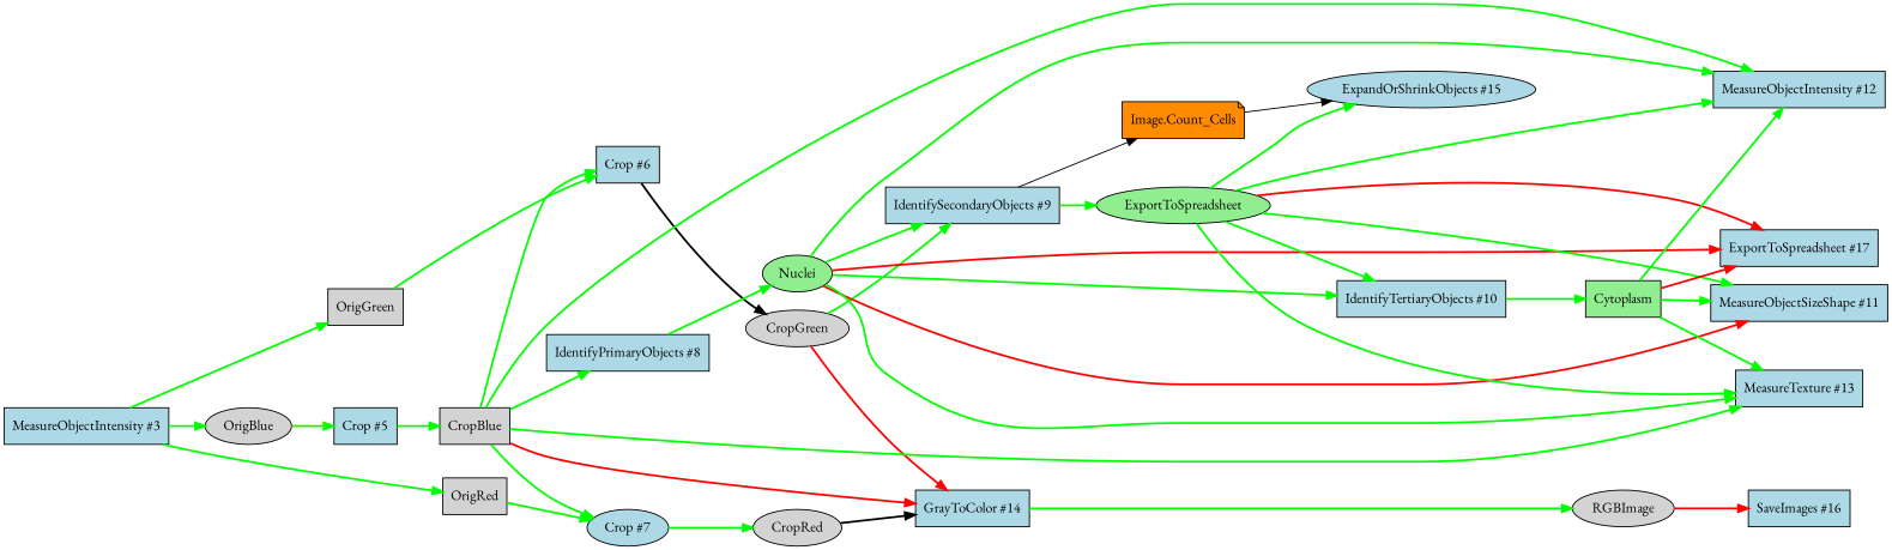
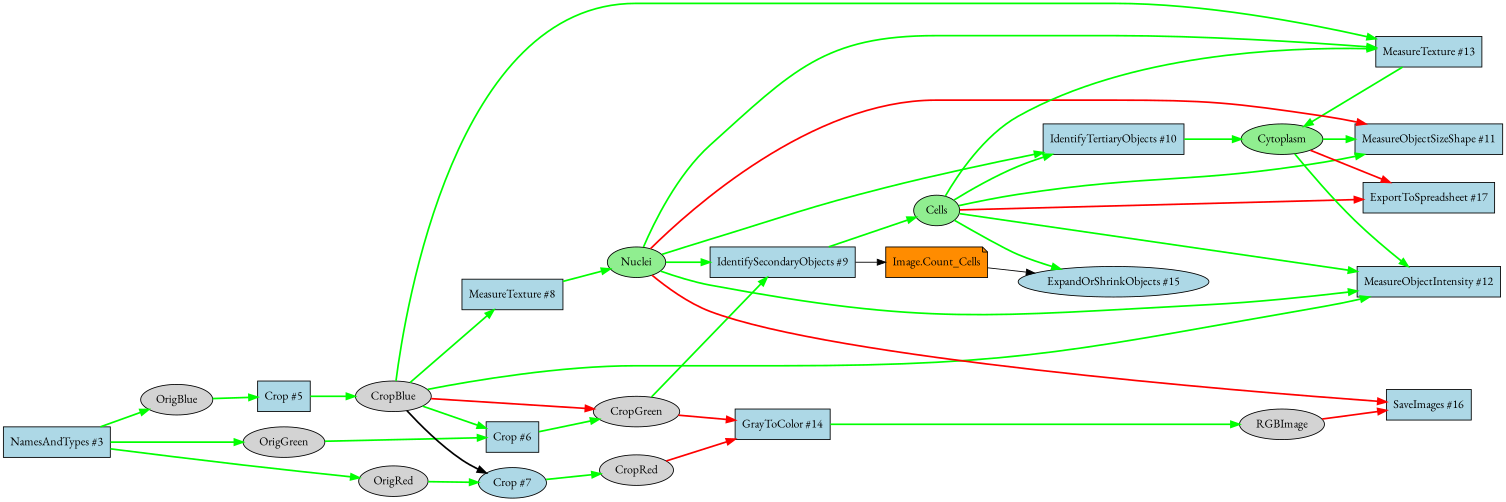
  strict digraph {
    fontname="EB Garamond"
    rankdir=LR
    node [enabled=True fillcolor=lightblue fontname="EB Garamond" shape=box style=filled type=module]
    edge [color=green fontname="EB Garamond" penwidth=2 type=object_input]
-   n1 [label="MeasureObjectIntensity #3" module_name=NamesAndTypes module_num=3 original_num=3 stable_id=NamesAndTypes_877c906e]
+   n1 [label="NamesAndTypes #3" module_name=NamesAndTypes module_num=3 original_num=3 stable_id=NamesAndTypes_877c906e]
    n2 [label="ExportToSpreadsheet #17" module_name=ExportToSpreadsheet module_num=17 original_num=17 stable_id=ExportToSpreadsheet_33e152a1]
    n3 [label="MeasureObjectIntensity #12" module_name=MeasureObjectIntensity module_num=12 original_num=12 stable_id=MeasureObjectIntensity_d08e8dd]
    n4 [label="MeasureObjectSizeShape #11" module_name=MeasureObjectSizeShape module_num=11 original_num=11 stable_id=MeasureObjectSizeShape_b98e5e63]
    n5 [label="MeasureTexture #13" module_name=MeasureTexture module_num=13 original_num=13 stable_id=MeasureTexture_f5144687]
    n6 [label="SaveImages #16" module_name=SaveImages module_num=16 original_num=16 stable_id=SaveImages_84040f13]
    n7 [fillcolor=lightgray label=OrigBlue shape=ellipse type=image enabled=""]
-   n8 [fillcolor=lightgray label=OrigGreen type=image enabled=""]
-   n9 [fillcolor=lightgray label=OrigRed type=image enabled=""]
+   n8 [fillcolor=lightgray label=OrigGreen shape=ellipse type=image enabled=""]
+   n9 [fillcolor=lightgray label=OrigRed shape=ellipse type=image enabled=""]
    n10 [label="Crop #6" module_name=Crop module_num=6 original_num=6 stable_id=Crop_3338c939]
    n11 [fillcolor=lightgray label=CropGreen shape=ellipse type=image enabled=""]
    n12 [label="GrayToColor #14" module_name=GrayToColor module_num=14 original_num=14 stable_id=GrayToColor_dc85e759]
    n13 [label="IdentifySecondaryObjects #9" module_name=IdentifySecondaryObjects module_num=9 original_num=9 stable_id=IdentifySecondaryObjects_68fc4233]
    n14 [label="Crop #5" module_name=Crop module_num=5 original_num=5 stable_id=Crop_69178e56]
-   n15 [fillcolor=lightgray label=CropBlue type=image enabled=""]
+   n15 [fillcolor=lightgray label=CropBlue shape=ellipse type=image enabled=""]
    n16 [label="Crop #7" module_name=Crop module_num=7 original_num=7 shape=ellipse stable_id=Crop_c899f862]
-   n17 [label="IdentifyPrimaryObjects #8" module_name=IdentifyPrimaryObjects module_num=8 original_num=8 stable_id=IdentifyPrimaryObjects_607bf3ab]
+   n17 [label="MeasureTexture #8" module_name=IdentifyPrimaryObjects module_num=8 original_num=8 stable_id=IdentifyPrimaryObjects_607bf3ab]
    n18 [fillcolor=lightgray label=CropRed shape=ellipse type=image enabled=""]
    n19 [label="ExpandOrShrinkObjects #15" module_name=ExpandOrShrinkObjects module_num=15 original_num=15 shape=ellipse stable_id=ExpandOrShrinkObjects_69eed197]
    n20 [fillcolor=lightgray label=RGBImage shape=ellipse type=image enabled=""]
    n21 [fillcolor=lightgreen label=Nuclei shape=ellipse type=object enabled=""]
    n22 [label="IdentifyTertiaryObjects #10" module_name=IdentifyTertiaryObjects module_num=10 original_num=10 stable_id=IdentifyTertiaryObjects_81f6518a]
    n23 [fillcolor=darkorange label="Image.Count_Cells" shape=note type=measurement enabled=""]
-   n24 [fillcolor=lightgreen label=ExportToSpreadsheet shape=ellipse type=object enabled=""]
-   n25 [fillcolor=lightgreen label=Cytoplasm type=object enabled=""]
+   n24 [fillcolor=lightgreen label=Cells shape=ellipse type=object enabled=""]
+   n25 [fillcolor=lightgreen label=Cytoplasm shape=ellipse type=object enabled=""]
    subgraph sub_1 {
      rank=min
      n1
    }
    subgraph sub_2 {
      rank=max
      n2
      n3
      n4
      n5
      n6
    }
    n1 -> n7 [type=image_output]
    n1 -> n8 [type=image_output]
    n1 -> n9 [type=image_output]
    n7 -> n14 [type=image_input]
    n8 -> n10 [type=image_input]
    n9 -> n16 [type=image_input]
-   n10 -> n11 [color=black type=image_output]
+   n10 -> n11 [type=image_output]
    n11 -> n12 [color=red type=image_input]
    n11 -> n13 [type=image_input]
    n12 -> n20 [type=image_output]
    n13 -> n23 [type=measurement_output color="" penwidth=""]
    n13 -> n24 [type=object_output]
    n14 -> n15 [type=image_output]
    n15 -> n3 [type=image_input]
    n15 -> n5 [type=image_input]
    n15 -> n10 [type=image_input]
-   n15 -> n12 [color=red type=image_input]
-   n15 -> n16 [type=image_input]
+   n15 -> n11 [color=red type=image_input]
+   n15 -> n16 [color=black type=image_input]
    n15 -> n17 [type=image_input]
    n16 -> n18 [type=image_output]
    n17 -> n21 [type=object_output]
-   n18 -> n12 [color=black type=image_input]
+   n18 -> n12 [color=red type=image_input]
    n20 -> n6 [color=red type=image_input]
-   n21 -> n2 [color=red]
+   n21 -> n6 [color=red]
    n21 -> n3
    n21 -> n4 [color=red]
    n21 -> n5
    n21 -> n13
    n21 -> n22
    n22 -> n25 [type=object_output]
    n23 -> n19 [type=measurement_input color="" penwidth=""]
    n24 -> n2 [color=red]
    n24 -> n3
    n24 -> n4
    n24 -> n5
    n24 -> n19
    n24 -> n22
    n25 -> n2 [color=red]
    n25 -> n3
    n25 -> n4
-   n25 -> n5
+   n5 -> n25
  }
